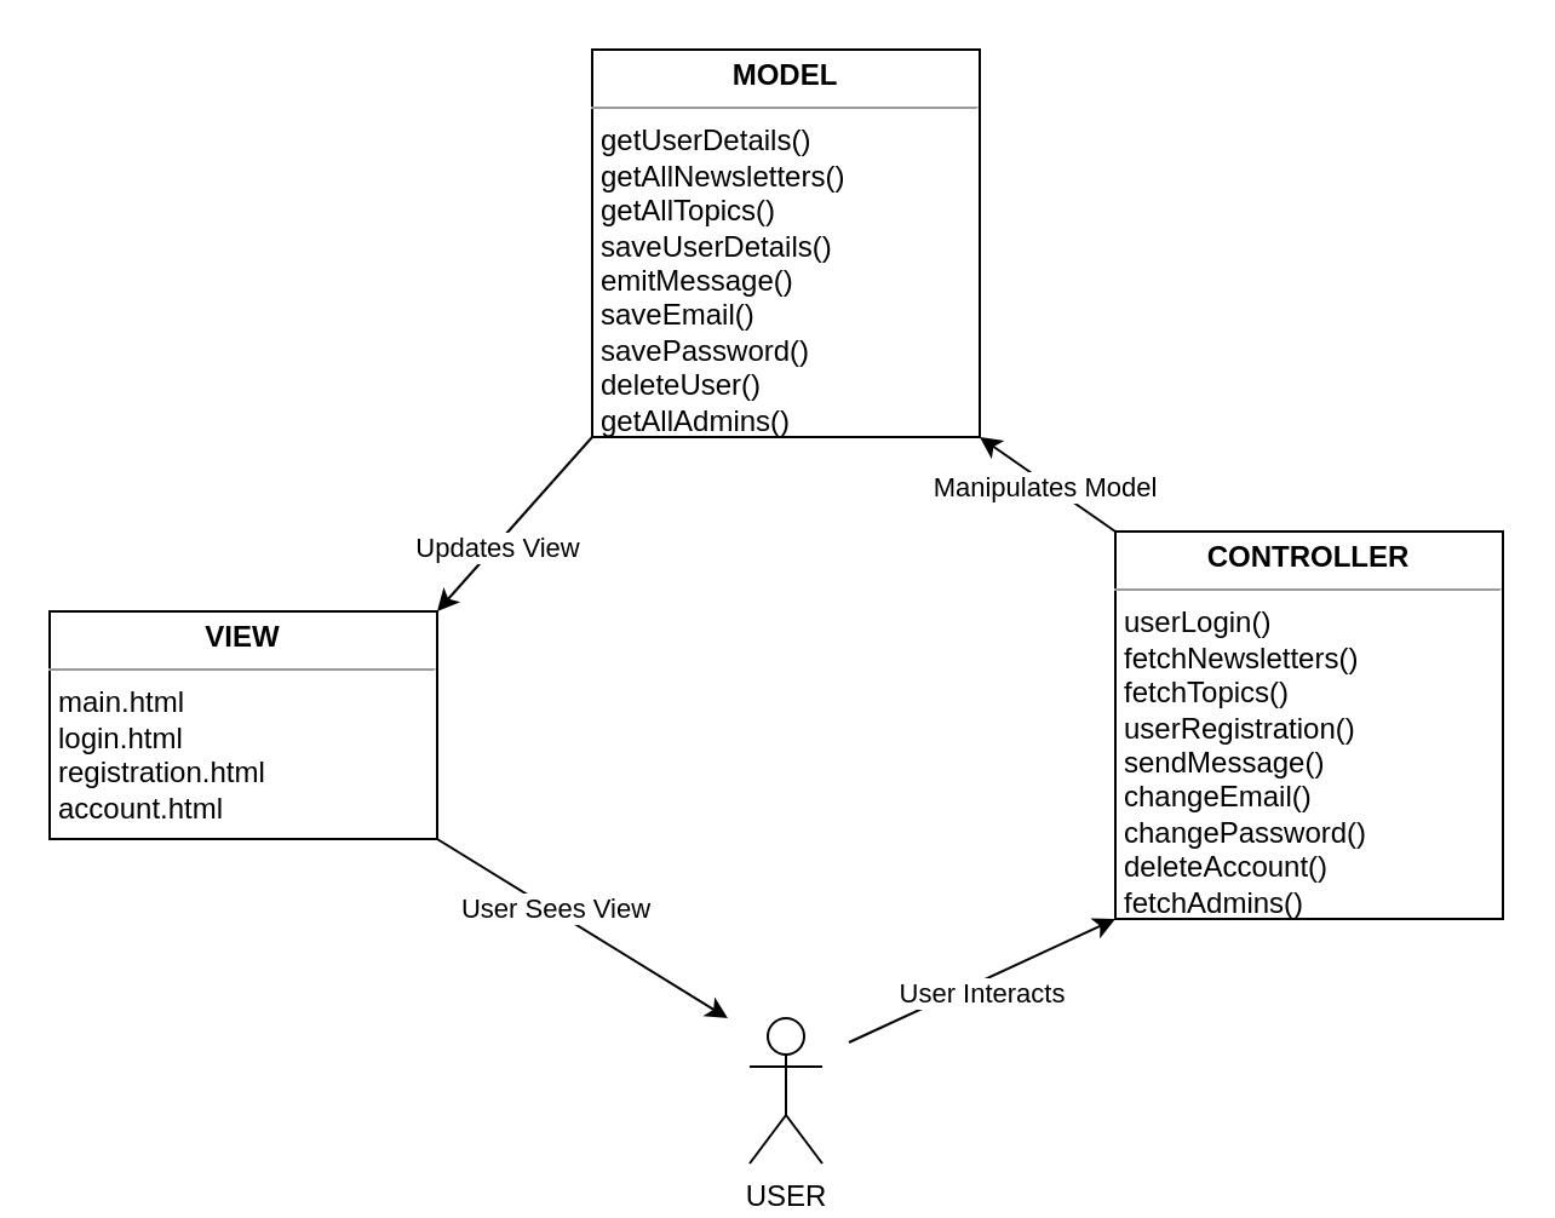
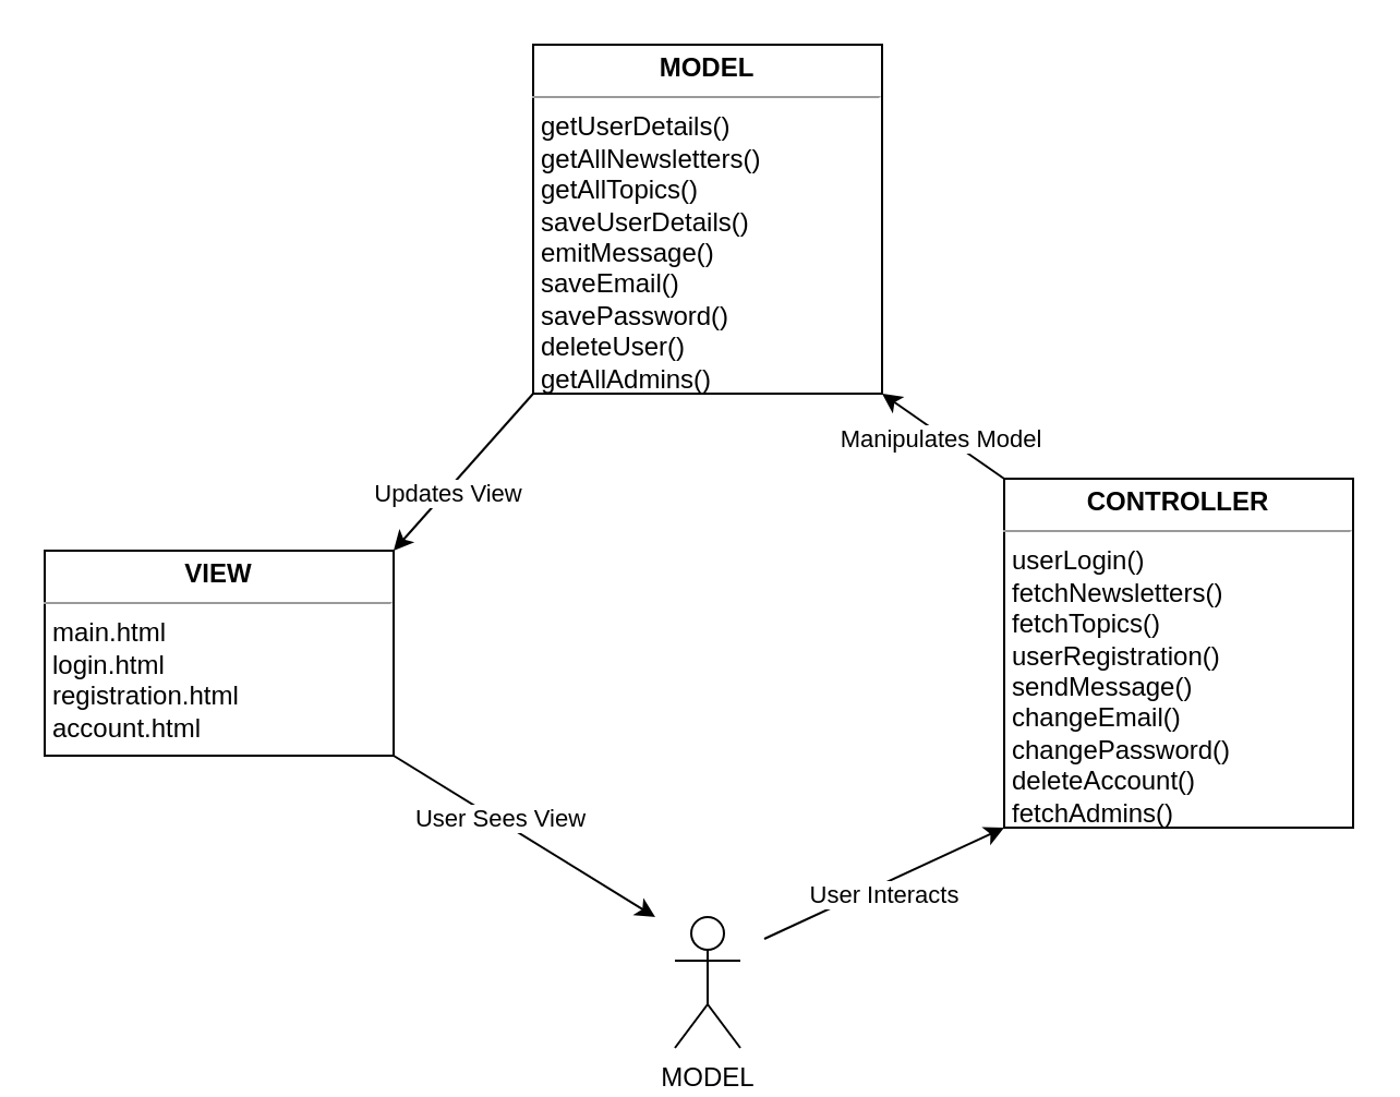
  <mxCell id="0" />
  <mxCell id="1" parent="0" />
  <mxCell id="2" value="&lt;p style=&quot;margin: 0px ; margin-top: 4px ; text-align: center&quot;&gt;&lt;b&gt;CONTROLLER&lt;/b&gt;&lt;/p&gt;&lt;hr size=&quot;1&quot;&gt;&lt;p style=&quot;margin: 0px ; margin-left: 4px&quot;&gt;userLogin()&lt;/p&gt;&lt;p style=&quot;margin: 0px ; margin-left: 4px&quot;&gt;fetchNewsletters()&lt;/p&gt;&lt;p style=&quot;margin: 0px ; margin-left: 4px&quot;&gt;fetchTopics()&lt;/p&gt;&lt;p style=&quot;margin: 0px ; margin-left: 4px&quot;&gt;userRegistration()&lt;/p&gt;&lt;p style=&quot;margin: 0px ; margin-left: 4px&quot;&gt;sendMessage()&lt;/p&gt;&lt;p style=&quot;margin: 0px ; margin-left: 4px&quot;&gt;changeEmail()&lt;/p&gt;&lt;p style=&quot;margin: 0px ; margin-left: 4px&quot;&gt;changePassword()&lt;/p&gt;&lt;p style=&quot;margin: 0px ; margin-left: 4px&quot;&gt;deleteAccount()&lt;/p&gt;&lt;p style=&quot;margin: 0px ; margin-left: 4px&quot;&gt;fetchAdmins()&lt;/p&gt;" style="verticalAlign=top;align=left;overflow=fill;fontSize=12;fontFamily=Helvetica;html=1;" vertex="1" parent="1"><mxGeometry x="460" y="219" width="160" height="160" as="geometry" /></mxCell>
  <mxCell id="3" value="&lt;p style=&quot;margin: 0px ; margin-top: 4px ; text-align: center&quot;&gt;&lt;b&gt;MODEL&lt;/b&gt;&lt;/p&gt;&lt;hr size=&quot;1&quot;&gt;&lt;p style=&quot;margin: 0px ; margin-left: 4px&quot;&gt;getUserDetails()&lt;/p&gt;&lt;p style=&quot;margin: 0px ; margin-left: 4px&quot;&gt;getAllNewsletters()&lt;/p&gt;&lt;p style=&quot;margin: 0px ; margin-left: 4px&quot;&gt;getAllTopics()&lt;/p&gt;&lt;p style=&quot;margin: 0px ; margin-left: 4px&quot;&gt;saveUserDetails()&lt;/p&gt;&lt;p style=&quot;margin: 0px ; margin-left: 4px&quot;&gt;emitMessage()&lt;/p&gt;&lt;p style=&quot;margin: 0px ; margin-left: 4px&quot;&gt;saveEmail()&lt;/p&gt;&lt;p style=&quot;margin: 0px ; margin-left: 4px&quot;&gt;savePassword()&lt;/p&gt;&lt;p style=&quot;margin: 0px ; margin-left: 4px&quot;&gt;deleteUser()&lt;/p&gt;&lt;p style=&quot;margin: 0px ; margin-left: 4px&quot;&gt;getAllAdmins()&lt;/p&gt;" style="verticalAlign=top;align=left;overflow=fill;fontSize=12;fontFamily=Helvetica;html=1;" vertex="1" parent="1"><mxGeometry x="244" y="20" width="160" height="160" as="geometry" /></mxCell>
  <mxCell id="4" value="&lt;p style=&quot;margin: 0px ; margin-top: 4px ; text-align: center&quot;&gt;&lt;b&gt;VIEW&lt;/b&gt;&lt;/p&gt;&lt;hr size=&quot;1&quot;&gt;&lt;p style=&quot;margin: 0px ; margin-left: 4px&quot;&gt;main.html&lt;/p&gt;&lt;p style=&quot;margin: 0px ; margin-left: 4px&quot;&gt;login.html&lt;/p&gt;&lt;p style=&quot;margin: 0px ; margin-left: 4px&quot;&gt;registration.html&lt;/p&gt;&lt;p style=&quot;margin: 0px ; margin-left: 4px&quot;&gt;account.html&lt;/p&gt;" style="verticalAlign=top;align=left;overflow=fill;fontSize=12;fontFamily=Helvetica;html=1;" vertex="1" parent="1"><mxGeometry x="20" y="252" width="160" height="94" as="geometry" /></mxCell>
  <mxCell id="5" value="" style="endArrow=classic;html=1;entryX=0;entryY=1;entryDx=0;entryDy=0;" edge="1" parent="1" target="2"><mxGeometry width="50" height="50" relative="1" as="geometry"><mxPoint x="350" y="430" as="sourcePoint" /><mxPoint x="390" y="320" as="targetPoint" /></mxGeometry></mxCell>
  <mxCell id="6" value="User Interacts" style="edgeLabel;html=1;align=center;verticalAlign=middle;resizable=0;points=[];" vertex="1" connectable="0" parent="5"><mxGeometry x="-0.331" y="1" relative="1" as="geometry"><mxPoint x="17.38" y="-1.92" as="offset" /></mxGeometry></mxCell>
  <mxCell id="7" value="" style="endArrow=classic;html=1;exitX=0;exitY=0;exitDx=0;exitDy=0;entryX=1;entryY=1;entryDx=0;entryDy=0;" edge="1" parent="1" source="2" target="3"><mxGeometry width="50" height="50" relative="1" as="geometry"><mxPoint x="394" y="430" as="sourcePoint" /><mxPoint x="440" y="389" as="targetPoint" /></mxGeometry></mxCell>
  <mxCell id="8" value="Manipulates Model" style="edgeLabel;html=1;align=center;verticalAlign=middle;resizable=0;points=[];" vertex="1" connectable="0" parent="7"><mxGeometry x="0.414" y="-1" relative="1" as="geometry"><mxPoint x="9.09" y="9.44" as="offset" /></mxGeometry></mxCell>
  <mxCell id="9" value="" style="endArrow=classic;html=1;exitX=0;exitY=1;exitDx=0;exitDy=0;entryX=1;entryY=0;entryDx=0;entryDy=0;" edge="1" parent="1" source="3" target="4"><mxGeometry width="50" height="50" relative="1" as="geometry"><mxPoint x="440" y="229" as="sourcePoint" /><mxPoint x="414" y="190" as="targetPoint" /></mxGeometry></mxCell>
  <mxCell id="10" value="Updates View" style="edgeLabel;html=1;align=center;verticalAlign=middle;resizable=0;points=[];" vertex="1" connectable="0" parent="9"><mxGeometry x="0.236" y="1" relative="1" as="geometry"><mxPoint as="offset" /></mxGeometry></mxCell>
  <mxCell id="11" value="" style="endArrow=classic;html=1;exitX=1;exitY=1;exitDx=0;exitDy=0;" edge="1" parent="1" source="4"><mxGeometry width="50" height="50" relative="1" as="geometry"><mxPoint x="254" y="190" as="sourcePoint" /><mxPoint x="300" y="420" as="targetPoint" /></mxGeometry></mxCell>
  <mxCell id="12" value="User Sees View" style="edgeLabel;html=1;align=center;verticalAlign=middle;resizable=0;points=[];" vertex="1" connectable="0" parent="11"><mxGeometry x="-0.209" y="1" relative="1" as="geometry"><mxPoint as="offset" /></mxGeometry></mxCell>
- <mxCell id="13" value="USER" style="shape=umlActor;verticalLabelPosition=bottom;verticalAlign=top;html=1;outlineConnect=0;" vertex="1" parent="1"><mxGeometry x="309" y="420" width="30" height="60" as="geometry" /></mxCell>
+ <mxCell id="13" value="MODEL" style="shape=umlActor;verticalLabelPosition=bottom;verticalAlign=top;html=1;outlineConnect=0;" vertex="1" parent="1"><mxGeometry x="309" y="420" width="30" height="60" as="geometry" /></mxCell>
